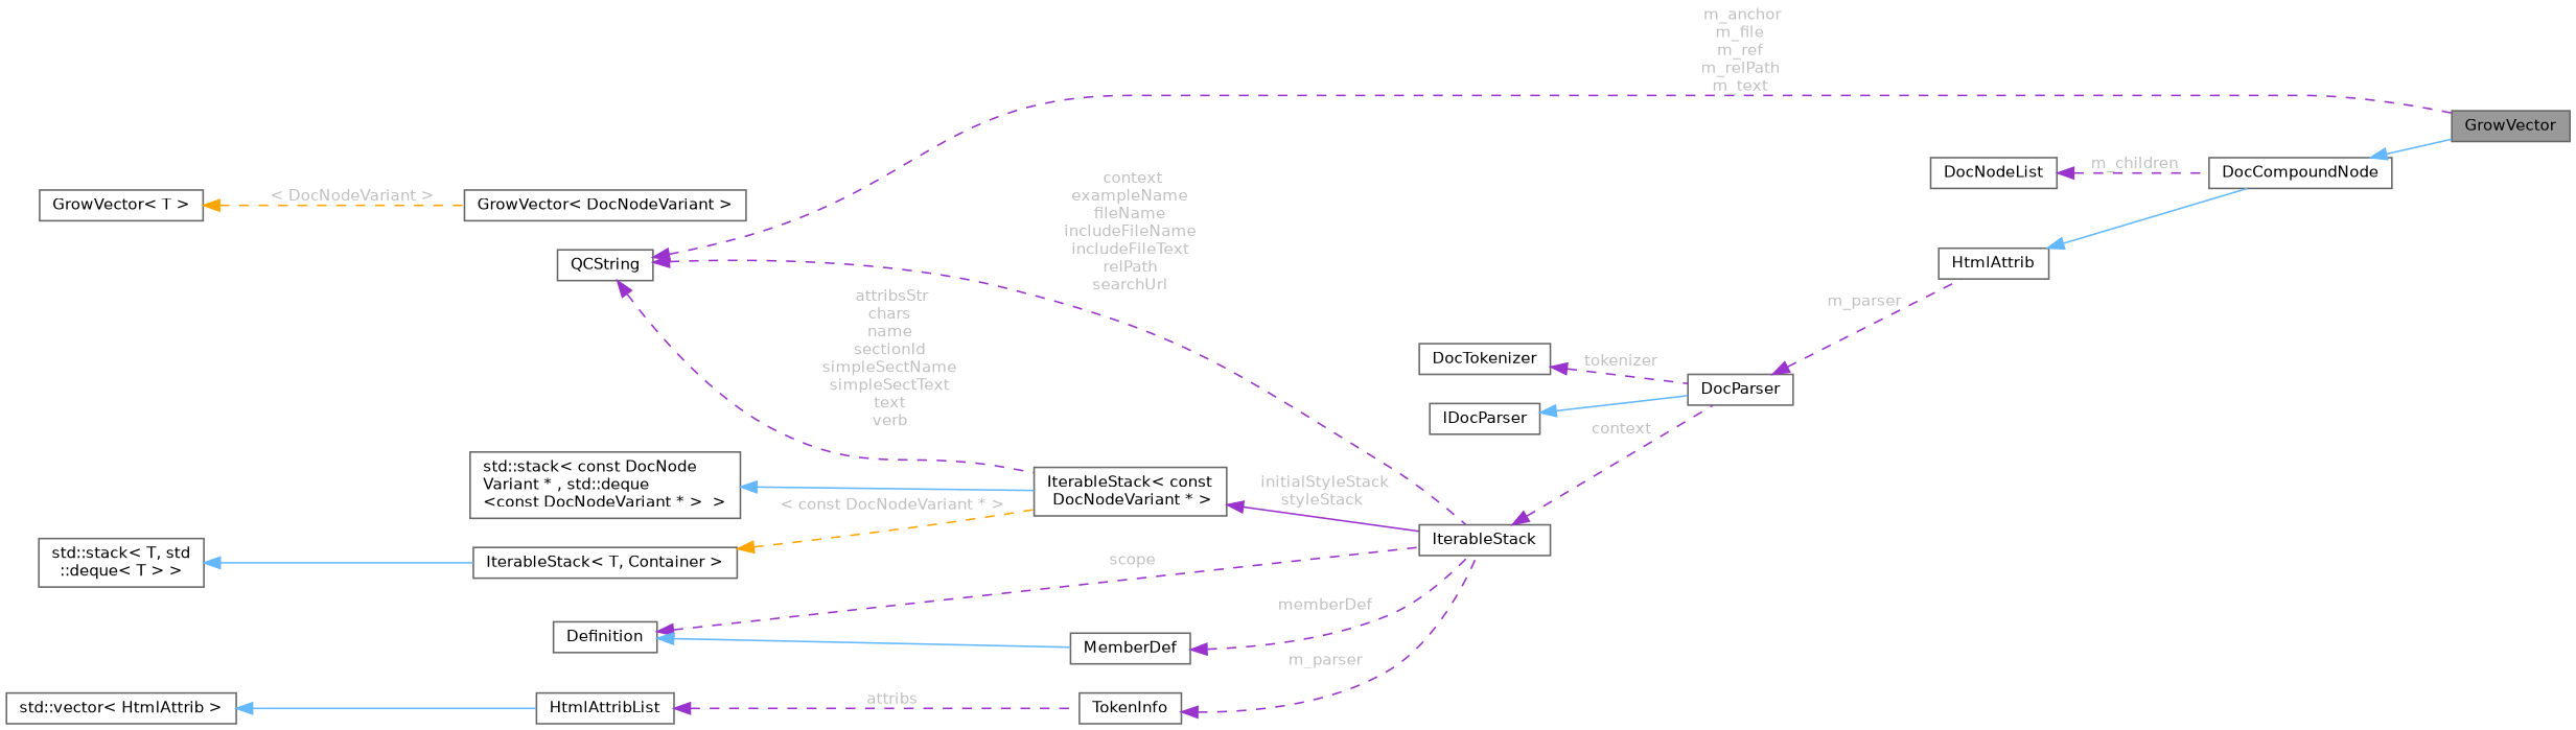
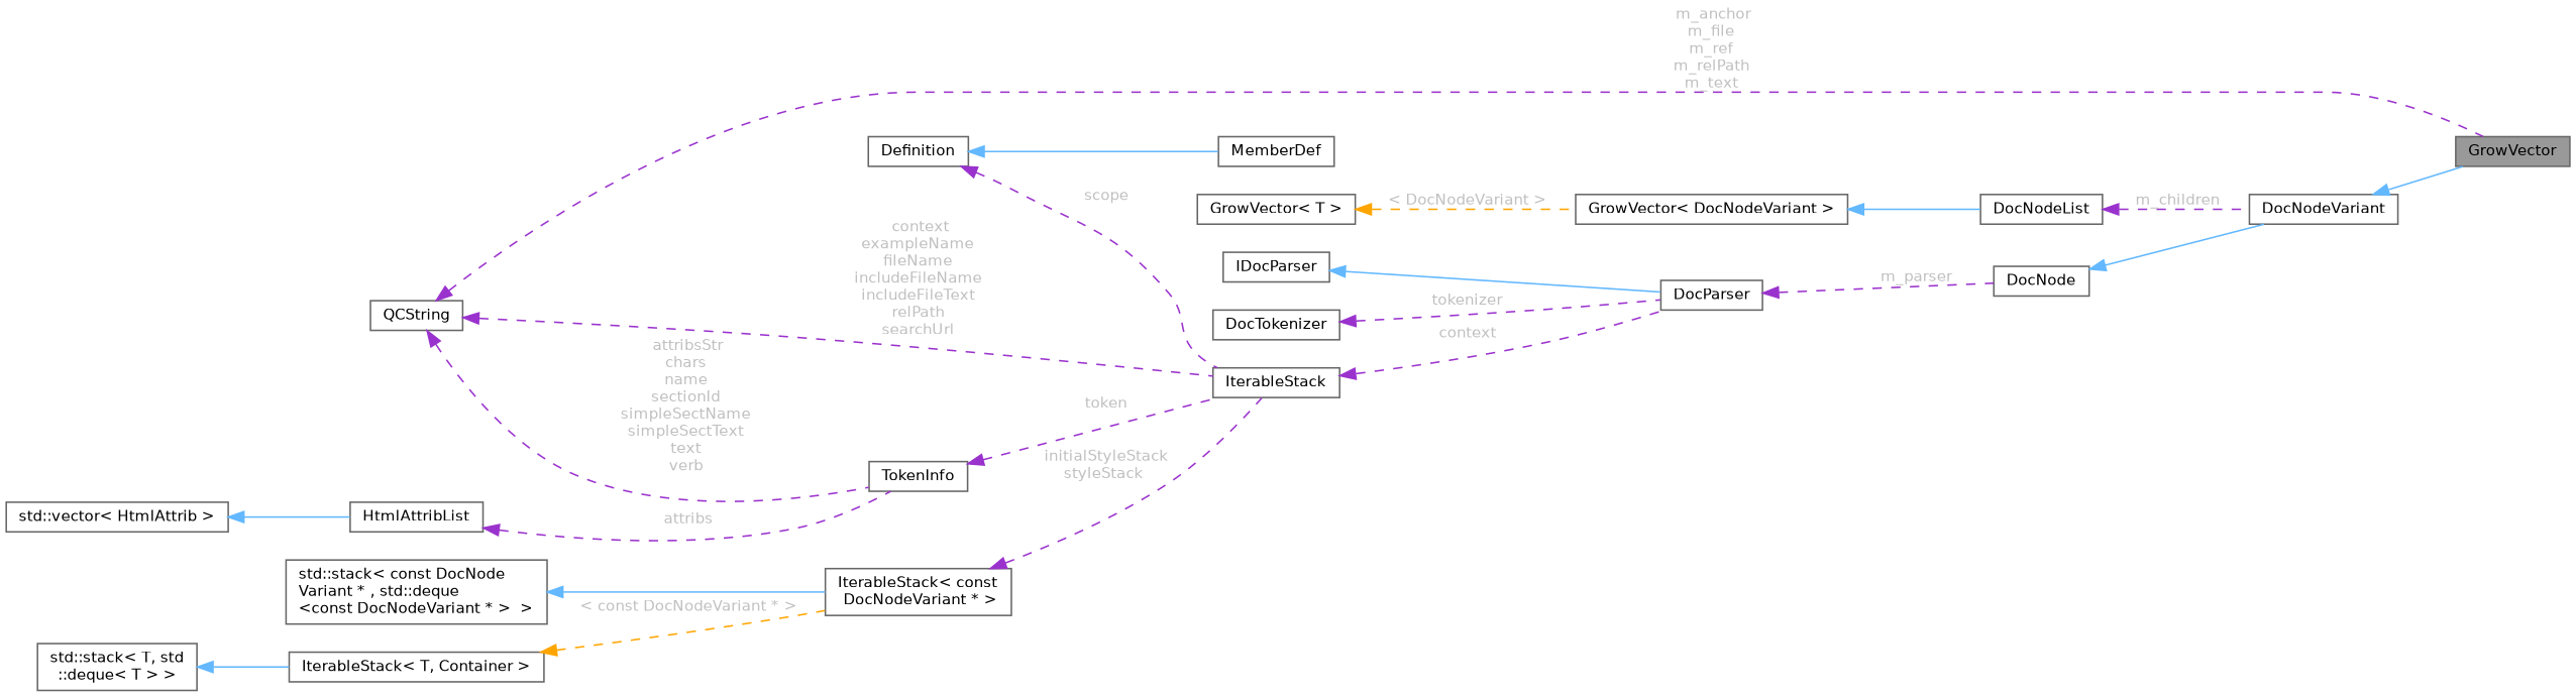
  digraph {
    rankdir=LR
    node [color=gray40 fillcolor=white fontname=Helvetica fontsize=10 shape=box style=filled]
    edge [color=darkorchid3 dir=back fontname=Helvetica fontsize=10 labelfontname=Helvetica labelfontsize=10 style=dashed fontcolor=grey]
    n1 [fillcolor=grey60 fontcolor=black height=0.2 label=GrowVector width=0.4]
-   n2 [height=0.2 label=DocCompoundNode width=0.4]
-   n3 [height=0.2 label=HtmlAttrib width=0.4]
+   n2 [height=0.2 label=DocNodeVariant width=0.4]
+   n3 [height=0.2 label=DocNode width=0.4]
    n4 [height=0.2 label=DocParser width=0.4]
    n5 [height=0.2 label=IDocParser width=0.4]
    n6 [height=0.2 label=IterableStack width=0.4]
    n7 [height=0.2 label=Definition width=0.4]
    n8 [height=0.2 label=MemberDef width=0.4]
    n9 [height=0.2 label=QCString width=0.4]
    n10 [height=0.2 label=TokenInfo width=0.4]
    n11 [height=0.2 label="IterableStack\< const\l DocNodeVariant * \>" width=0.4]
    n12 [height=0.2 label="std::stack\< const DocNode\lVariant * , std::deque\l\<const DocNodeVariant * \>  \>" width=0.4]
    n13 [height=0.2 label="IterableStack\< T, Container \>" width=0.4]
    n14 [height=0.2 label="std::stack\< T, std\l::deque\< T \> \>" width=0.4]
    n15 [height=0.2 label=HtmlAttribList width=0.4]
    n16 [height=0.2 label="std::vector\< HtmlAttrib \>" width=0.4]
    n17 [height=0.2 label=DocTokenizer width=0.4]
    n18 [height=0.2 label=DocNodeList width=0.4]
    n19 [height=0.2 label="GrowVector\< DocNodeVariant \>" width=0.4]
    n20 [height=0.2 label="GrowVector\< T \>" width=0.4]
    n2 -> n1 [color=steelblue1 style=solid fontcolor=""]
    n3 -> n2 [color=steelblue1 style=solid fontcolor=""]
    n4 -> n3 [label=" m_parser"]
    n5 -> n4 [color=steelblue1 style=solid fontcolor=""]
    n6 -> n4 [label=" context"]
    n7 -> n6 [label=" scope"]
    n7 -> n8 [color=steelblue1 style=solid fontcolor=""]
-   n8 -> n6 [label=" memberDef"]
    n9 -> n1 [label=" m_anchor\nm_file\nm_ref\nm_relPath\nm_text"]
    n9 -> n6 [label=" context\nexampleName\nfileName\nincludeFileName\nincludeFileText\nrelPath\nsearchUrl"]
-   n9 -> n11 [label=" attribsStr\nchars\nname\nsectionId\nsimpleSectName\nsimpleSectText\ntext\nverb"]
-   n10 -> n6 [label=" m_parser"]
-   n11 -> n6 [label=" initialStyleStack\nstyleStack" style=solid]
+   n9 -> n10 [label=" attribsStr\nchars\nname\nsectionId\nsimpleSectName\nsimpleSectText\ntext\nverb"]
+   n10 -> n6 [label=" token"]
+   n11 -> n6 [label=" initialStyleStack\nstyleStack"]
    n12 -> n11 [color=steelblue1 style=solid fontcolor=""]
    n13 -> n11 [color=orange label=" \< const DocNodeVariant * \>"]
    n14 -> n13 [color=steelblue1 style=solid fontcolor=""]
    n15 -> n10 [label=" attribs"]
    n16 -> n15 [color=steelblue1 style=solid fontcolor=""]
    n17 -> n4 [label=" tokenizer"]
    n18 -> n2 [label=" m_children"]
+   n19 -> n18 [color=steelblue1 style=solid fontcolor=""]
    n20 -> n19 [color=orange label=" \< DocNodeVariant \>"]
  }
